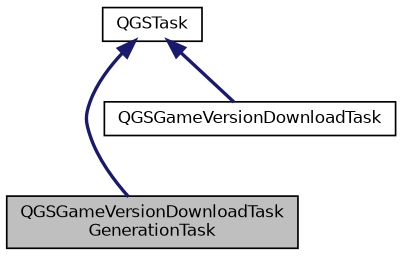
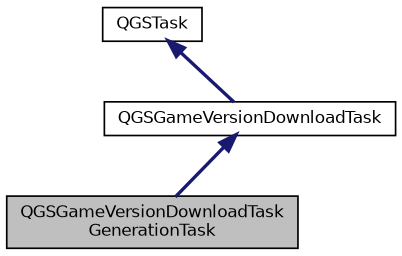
  digraph {
    node [color=black fillcolor=white fontname=Helvetica fontsize=10 shape=record style=filled]
    edge [color=midnightblue dir=back fontname=Helvetica fontsize=10 labelfontname=Helvetica labelfontsize=10 style=bold]
    n1 [fillcolor=grey75 fontcolor=black height=0.2 label="QGSGameVersionDownloadTask\lGenerationTask" width=0.4]
    n2 [height=0.2 label=QGSGameVersionDownloadTask width=0.4]
    n3 [height=0.2 label=QGSTask width=0.4]
-   n3 -> n1
+   n2 -> n1
    n3 -> n2
  }
